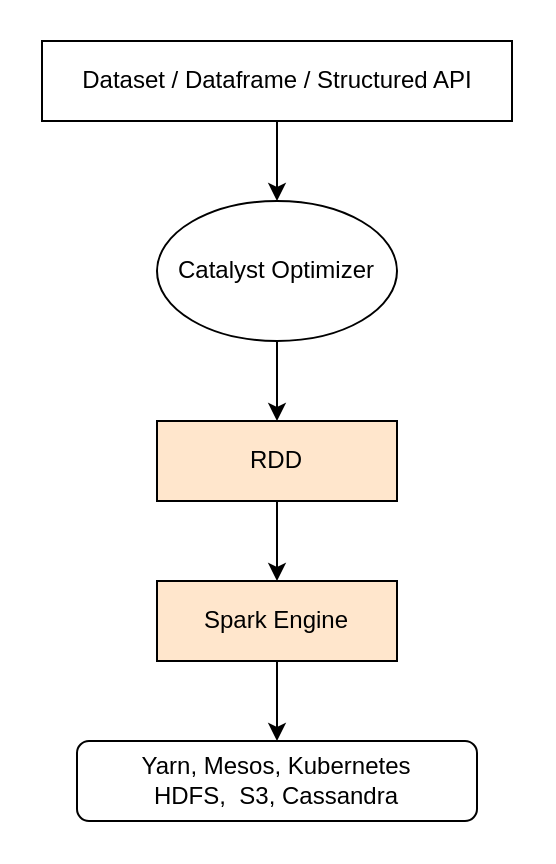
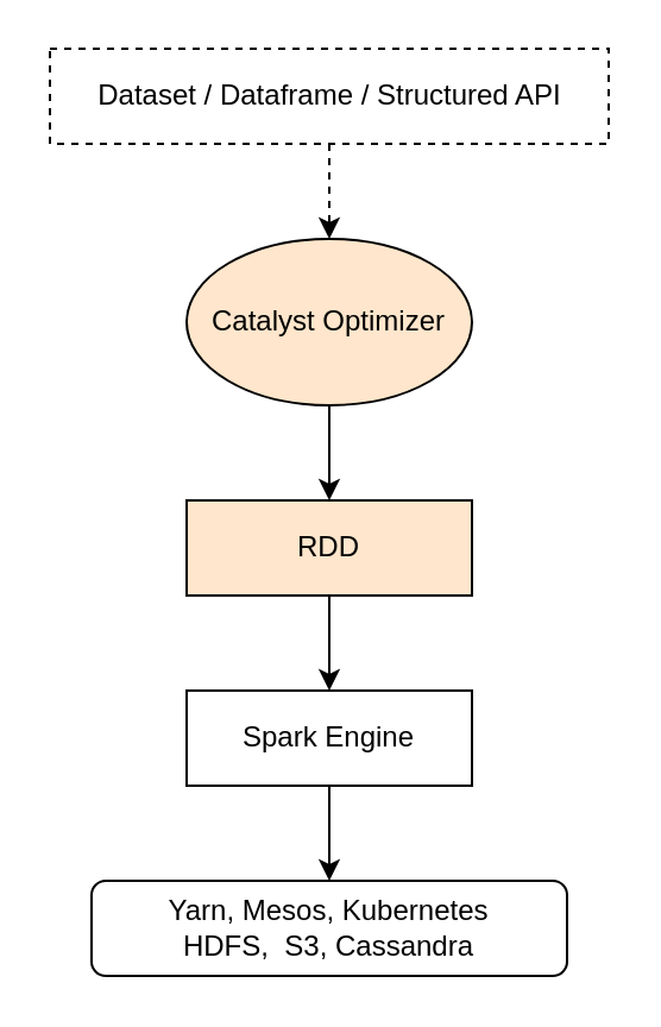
  <mxCell id="0" />
  <mxCell id="1" parent="0" />
  <mxCell id="2" style="edgeStyle=orthogonalEdgeStyle;rounded=0;orthogonalLoop=1;jettySize=auto;html=1;entryX=0.5;entryY=0;entryDx=0;entryDy=0;startArrow=none;startFill=0;" parent="1" source="3" target="4" edge="1"><mxGeometry relative="1" as="geometry"><Array as="points"><mxPoint x="138" y="350" /><mxPoint x="138" y="350" /></Array></mxGeometry></mxCell>
- <mxCell id="3" value="Spark Engine" style="rounded=0;whiteSpace=wrap;html=1;fillColor=#ffe6cc;" parent="1" vertex="1"><mxGeometry x="78" y="290" width="120" height="40" as="geometry" /></mxCell>
+ <mxCell id="3" value="Spark Engine" style="rounded=0;whiteSpace=wrap;html=1;" parent="1" vertex="1"><mxGeometry x="78" y="290" width="120" height="40" as="geometry" /></mxCell>
  <mxCell id="4" value="Yarn, Mesos, Kubernetes&lt;div&gt;HDFS,&amp;nbsp; S3, Cassandra&lt;/div&gt;" style="whiteSpace=wrap;html=1;rounded=1;" parent="1" vertex="1"><mxGeometry x="38" y="370" width="200" height="40" as="geometry" /></mxCell>
  <mxCell id="5" style="edgeStyle=orthogonalEdgeStyle;rounded=0;orthogonalLoop=1;jettySize=auto;html=1;entryX=0.5;entryY=0;entryDx=0;entryDy=0;" parent="1" source="6" target="3" edge="1"><mxGeometry relative="1" as="geometry" /></mxCell>
  <mxCell id="6" value="RDD" style="rounded=0;whiteSpace=wrap;html=1;fillColor=#ffe6cc;" parent="1" vertex="1"><mxGeometry x="78" y="210" width="120" height="40" as="geometry" /></mxCell>
- <mxCell id="7" style="edgeStyle=orthogonalEdgeStyle;rounded=0;orthogonalLoop=1;jettySize=auto;html=1;entryX=0.5;entryY=0;entryDx=0;entryDy=0;" parent="1" source="8" target="10" edge="1"><mxGeometry relative="1" as="geometry" /></mxCell>
- <mxCell id="8" value="Dataset / Dataframe / Structured API" style="rounded=0;whiteSpace=wrap;html=1;" parent="1" vertex="1"><mxGeometry x="20.5" y="20" width="235" height="40" as="geometry" /></mxCell>
+ <mxCell id="7" style="edgeStyle=orthogonalEdgeStyle;rounded=0;orthogonalLoop=1;jettySize=auto;html=1;entryX=0.5;entryY=0;entryDx=0;entryDy=0;dashed=1;" parent="1" source="8" target="10" edge="1"><mxGeometry relative="1" as="geometry" /></mxCell>
+ <mxCell id="8" value="Dataset / Dataframe / Structured API" style="rounded=0;whiteSpace=wrap;html=1;dashed=1;" parent="1" vertex="1"><mxGeometry x="20.5" y="20" width="235" height="40" as="geometry" /></mxCell>
  <mxCell id="9" style="edgeStyle=orthogonalEdgeStyle;rounded=0;orthogonalLoop=1;jettySize=auto;html=1;" parent="1" source="10" target="6" edge="1"><mxGeometry relative="1" as="geometry" /></mxCell>
- <mxCell id="10" value="Catalyst Optimizer" style="ellipse;whiteSpace=wrap;html=1;" parent="1" vertex="1"><mxGeometry x="78" y="100" width="120" height="70" as="geometry" /></mxCell>
+ <mxCell id="10" value="Catalyst Optimizer" style="ellipse;whiteSpace=wrap;html=1;fillColor=#ffe6cc;" parent="1" vertex="1"><mxGeometry x="78" y="100" width="120" height="70" as="geometry" /></mxCell>
